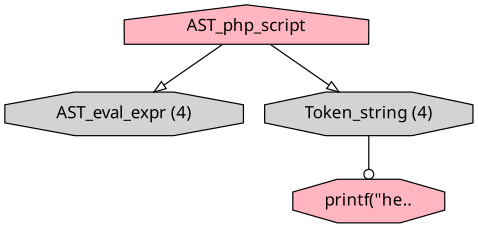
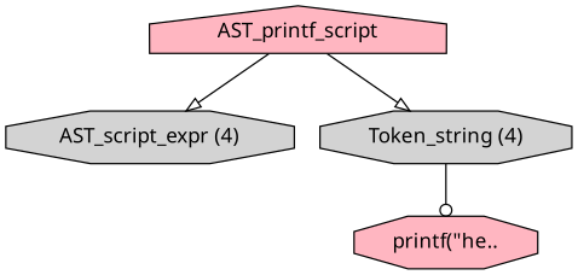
  digraph {
    fontname="Noto Sans"
    node [fillcolor=lightpink fontname="Noto Sans" shape=octagon style=filled]
    edge [arrowhead=onormal fontname="Noto Sans"]
-   n1 [label=AST_php_script shape=house]
-   n2 [fillcolor=lightgrey label="AST_eval_expr (4)"]
+   n1 [label=AST_printf_script shape=house]
+   n2 [fillcolor=lightgrey label="AST_script_expr (4)"]
    n3 [fillcolor=lightgrey label="Token_string (4)"]
    n4 [label="printf(\"he.."]
    n1 -> n2
    n1 -> n3
    n3 -> n4 [arrowhead=odot]
  }
